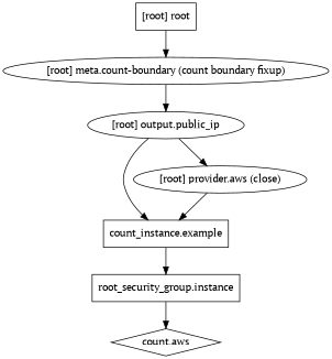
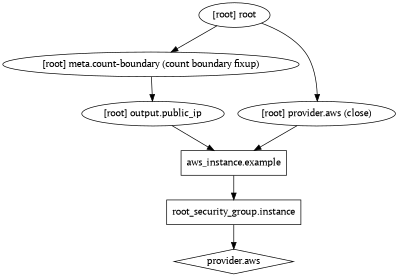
  digraph {
    compound=true
    fontname="PT Serif"
    newrank=true
    node [fontname="PT Serif"]
    edge [fontname="PT Serif"]
-   n1 [label="count_instance.example" shape=box]
+   n1 [label="aws_instance.example" shape=box]
    n2 [label="root_security_group.instance" shape=box]
-   n3 [label="count.aws" shape=diamond]
+   n3 [label="provider.aws" shape=diamond]
    "[root] meta.count-boundary (count boundary fixup)"
    "[root] output.public_ip"
    "[root] provider.aws (close)"
-   "[root] root" [shape=box]
+   "[root] root"
    subgraph sub_1 {
      n1
      n2
      n3
      "[root] meta.count-boundary (count boundary fixup)"
      "[root] output.public_ip"
      "[root] provider.aws (close)"
      "[root] root"
    }
    n1 -> n2
    n2 -> n3
    "[root] meta.count-boundary (count boundary fixup)" -> "[root] output.public_ip"
    "[root] output.public_ip" -> n1
    "[root] provider.aws (close)" -> n1
    "[root] root" -> "[root] meta.count-boundary (count boundary fixup)"
-   "[root] output.public_ip" -> "[root] provider.aws (close)"
+   "[root] root" -> "[root] provider.aws (close)"
  }
